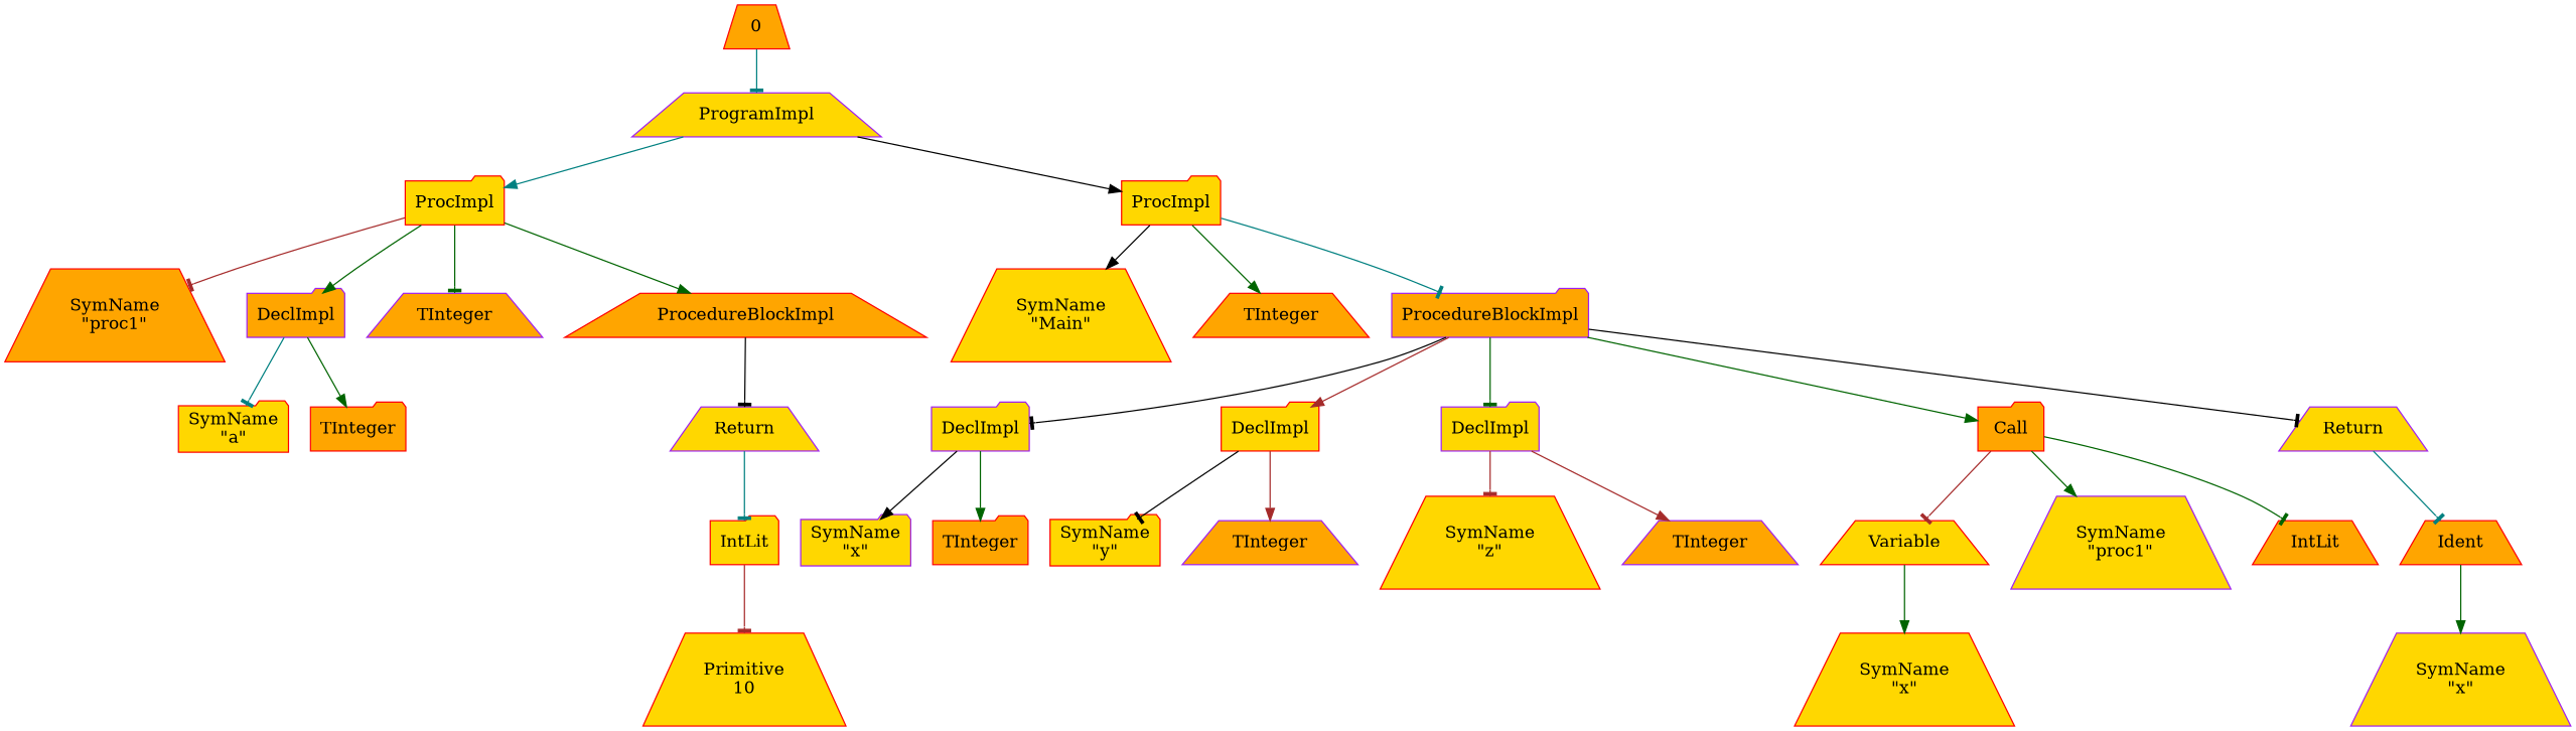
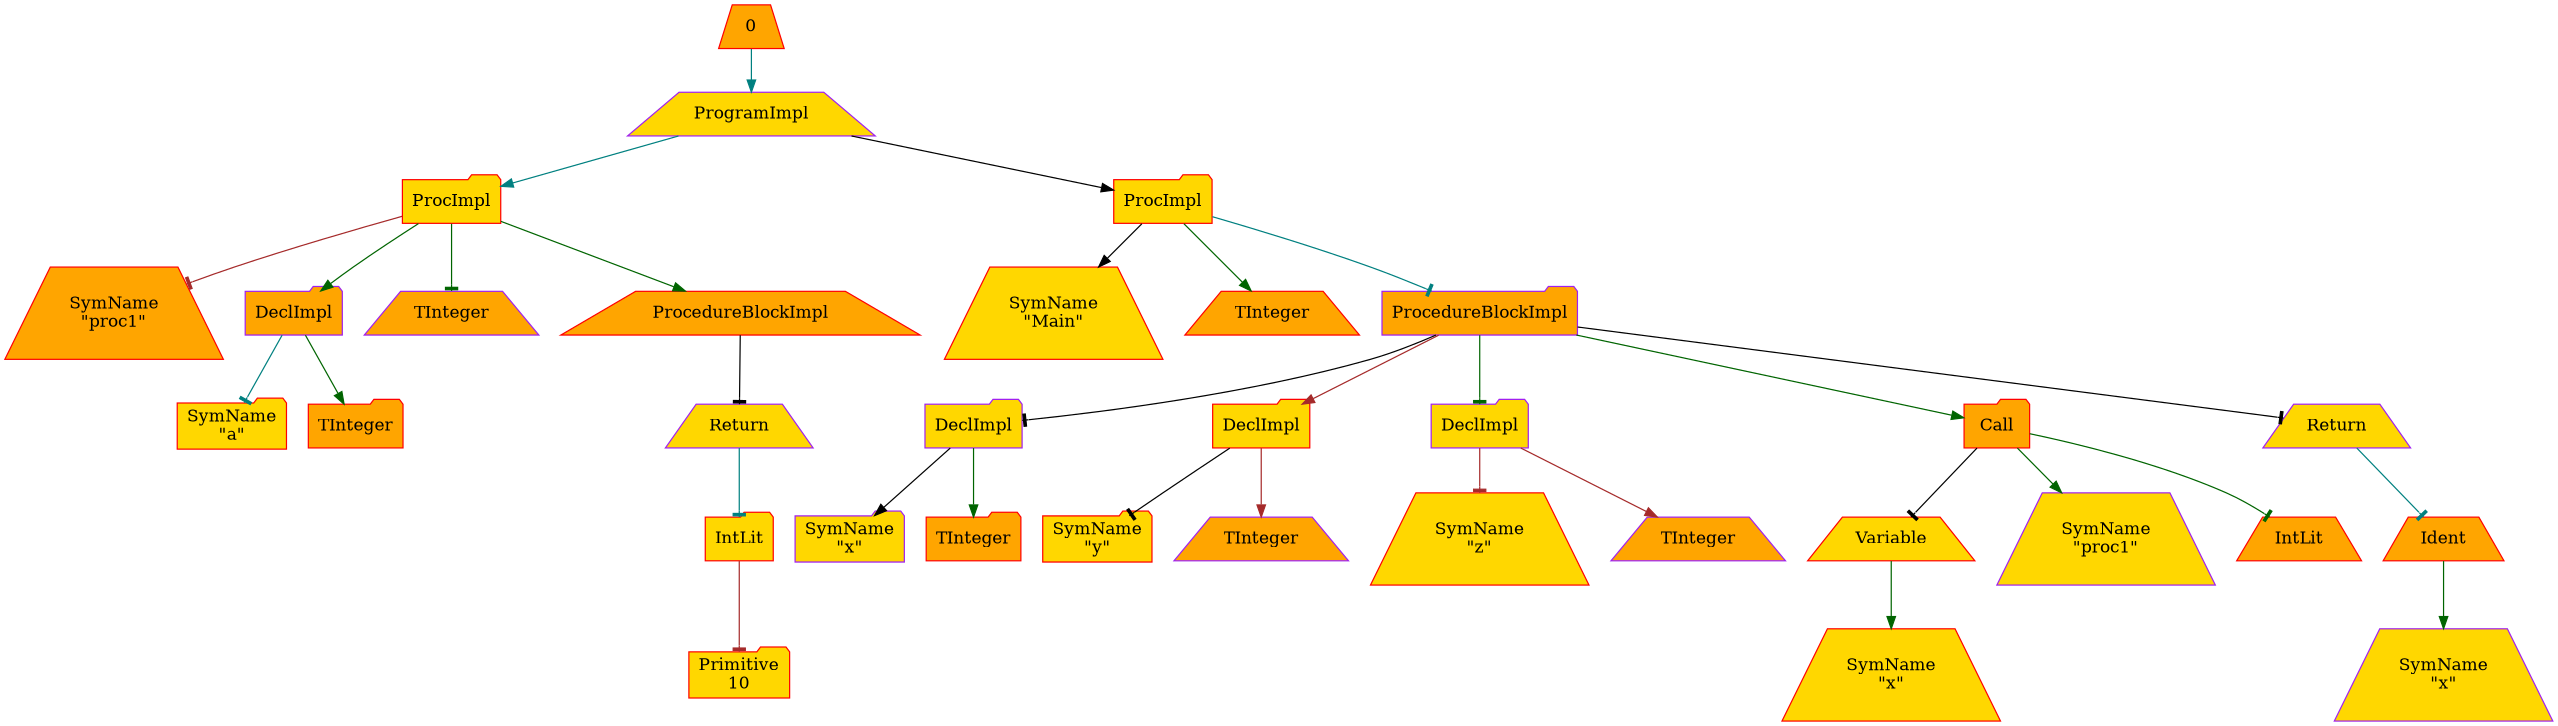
  digraph {
    node [color=red fillcolor=gold shape=trapezium style=filled]
    edge [arrowhead=normal color=darkgreen]
    n1 [color=purple label=ProgramImpl]
    n2 [label=ProcImpl shape=folder]
    n3 [label=ProcImpl shape=folder]
    0 [fillcolor=orange]
    n5 [fillcolor=orange label="SymName\n\"proc1\""]
    n6 [color=purple fillcolor=orange label=DeclImpl shape=folder]
    n7 [color=purple fillcolor=orange label=TInteger]
    n8 [fillcolor=orange label=ProcedureBlockImpl]
    n9 [label="SymName\n\"Main\""]
    n10 [fillcolor=orange label=TInteger]
    n11 [color=purple fillcolor=orange label=ProcedureBlockImpl shape=folder]
    n12 [label="SymName\n\"a\"" shape=folder]
    n13 [fillcolor=orange label=TInteger shape=folder]
    n14 [color=purple label=Return]
    n15 [label=IntLit shape=folder]
-   n16 [label="Primitive\n10"]
+   n16 [label="Primitive\n10" shape=folder]
    n17 [color=purple label=DeclImpl shape=folder]
    n18 [label=DeclImpl shape=folder]
    n19 [color=purple label=DeclImpl shape=folder]
    n20 [fillcolor=orange label=Call shape=folder]
    n21 [color=purple label=Return]
    n22 [color=purple label="SymName\n\"x\"" shape=folder]
    n23 [fillcolor=orange label=TInteger shape=folder]
    n24 [label="SymName\n\"y\"" shape=folder]
    n25 [color=purple fillcolor=orange label=TInteger]
    n26 [label="SymName\n\"z\""]
    n27 [color=purple fillcolor=orange label=TInteger]
    n28 [label=Variable]
    n29 [color=purple label="SymName\n\"proc1\""]
    n30 [fillcolor=orange label=IntLit]
    n31 [fillcolor=orange label=Ident]
    n32 [label="SymName\n\"x\""]
    n33 [color=purple label="SymName\n\"x\""]
    n1 -> n2 [color=teal]
    n1 -> n3 [color=black]
    n2 -> n5 [arrowhead=tee color=brown]
    n2 -> n6
    n2 -> n7 [arrowhead=tee]
    n2 -> n8
    n3 -> n9 [color=black]
    n3 -> n10
    n3 -> n11 [arrowhead=tee color=teal]
-   0 -> n1 [arrowhead=tee color=teal]
+   0 -> n1 [color=teal]
    n6 -> n12 [arrowhead=tee color=teal]
    n6 -> n13
    n8 -> n14 [arrowhead=tee color=black]
    n11 -> n17 [arrowhead=tee color=black]
    n11 -> n18 [color=brown]
    n11 -> n19 [arrowhead=tee]
    n11 -> n20
    n11 -> n21 [arrowhead=tee color=black]
    n14 -> n15 [arrowhead=tee color=teal]
    n15 -> n16 [arrowhead=tee color=brown]
    n17 -> n22 [color=black]
    n17 -> n23
    n18 -> n24 [arrowhead=tee color=black]
    n18 -> n25 [color=brown]
    n19 -> n26 [arrowhead=tee color=brown]
    n19 -> n27 [color=brown]
-   n20 -> n28 [arrowhead=tee color=brown]
+   n20 -> n28 [arrowhead=tee color=black]
    n20 -> n29
    n20 -> n30 [arrowhead=tee]
    n21 -> n31 [arrowhead=tee color=teal]
    n28 -> n32
    n31 -> n33
  }
